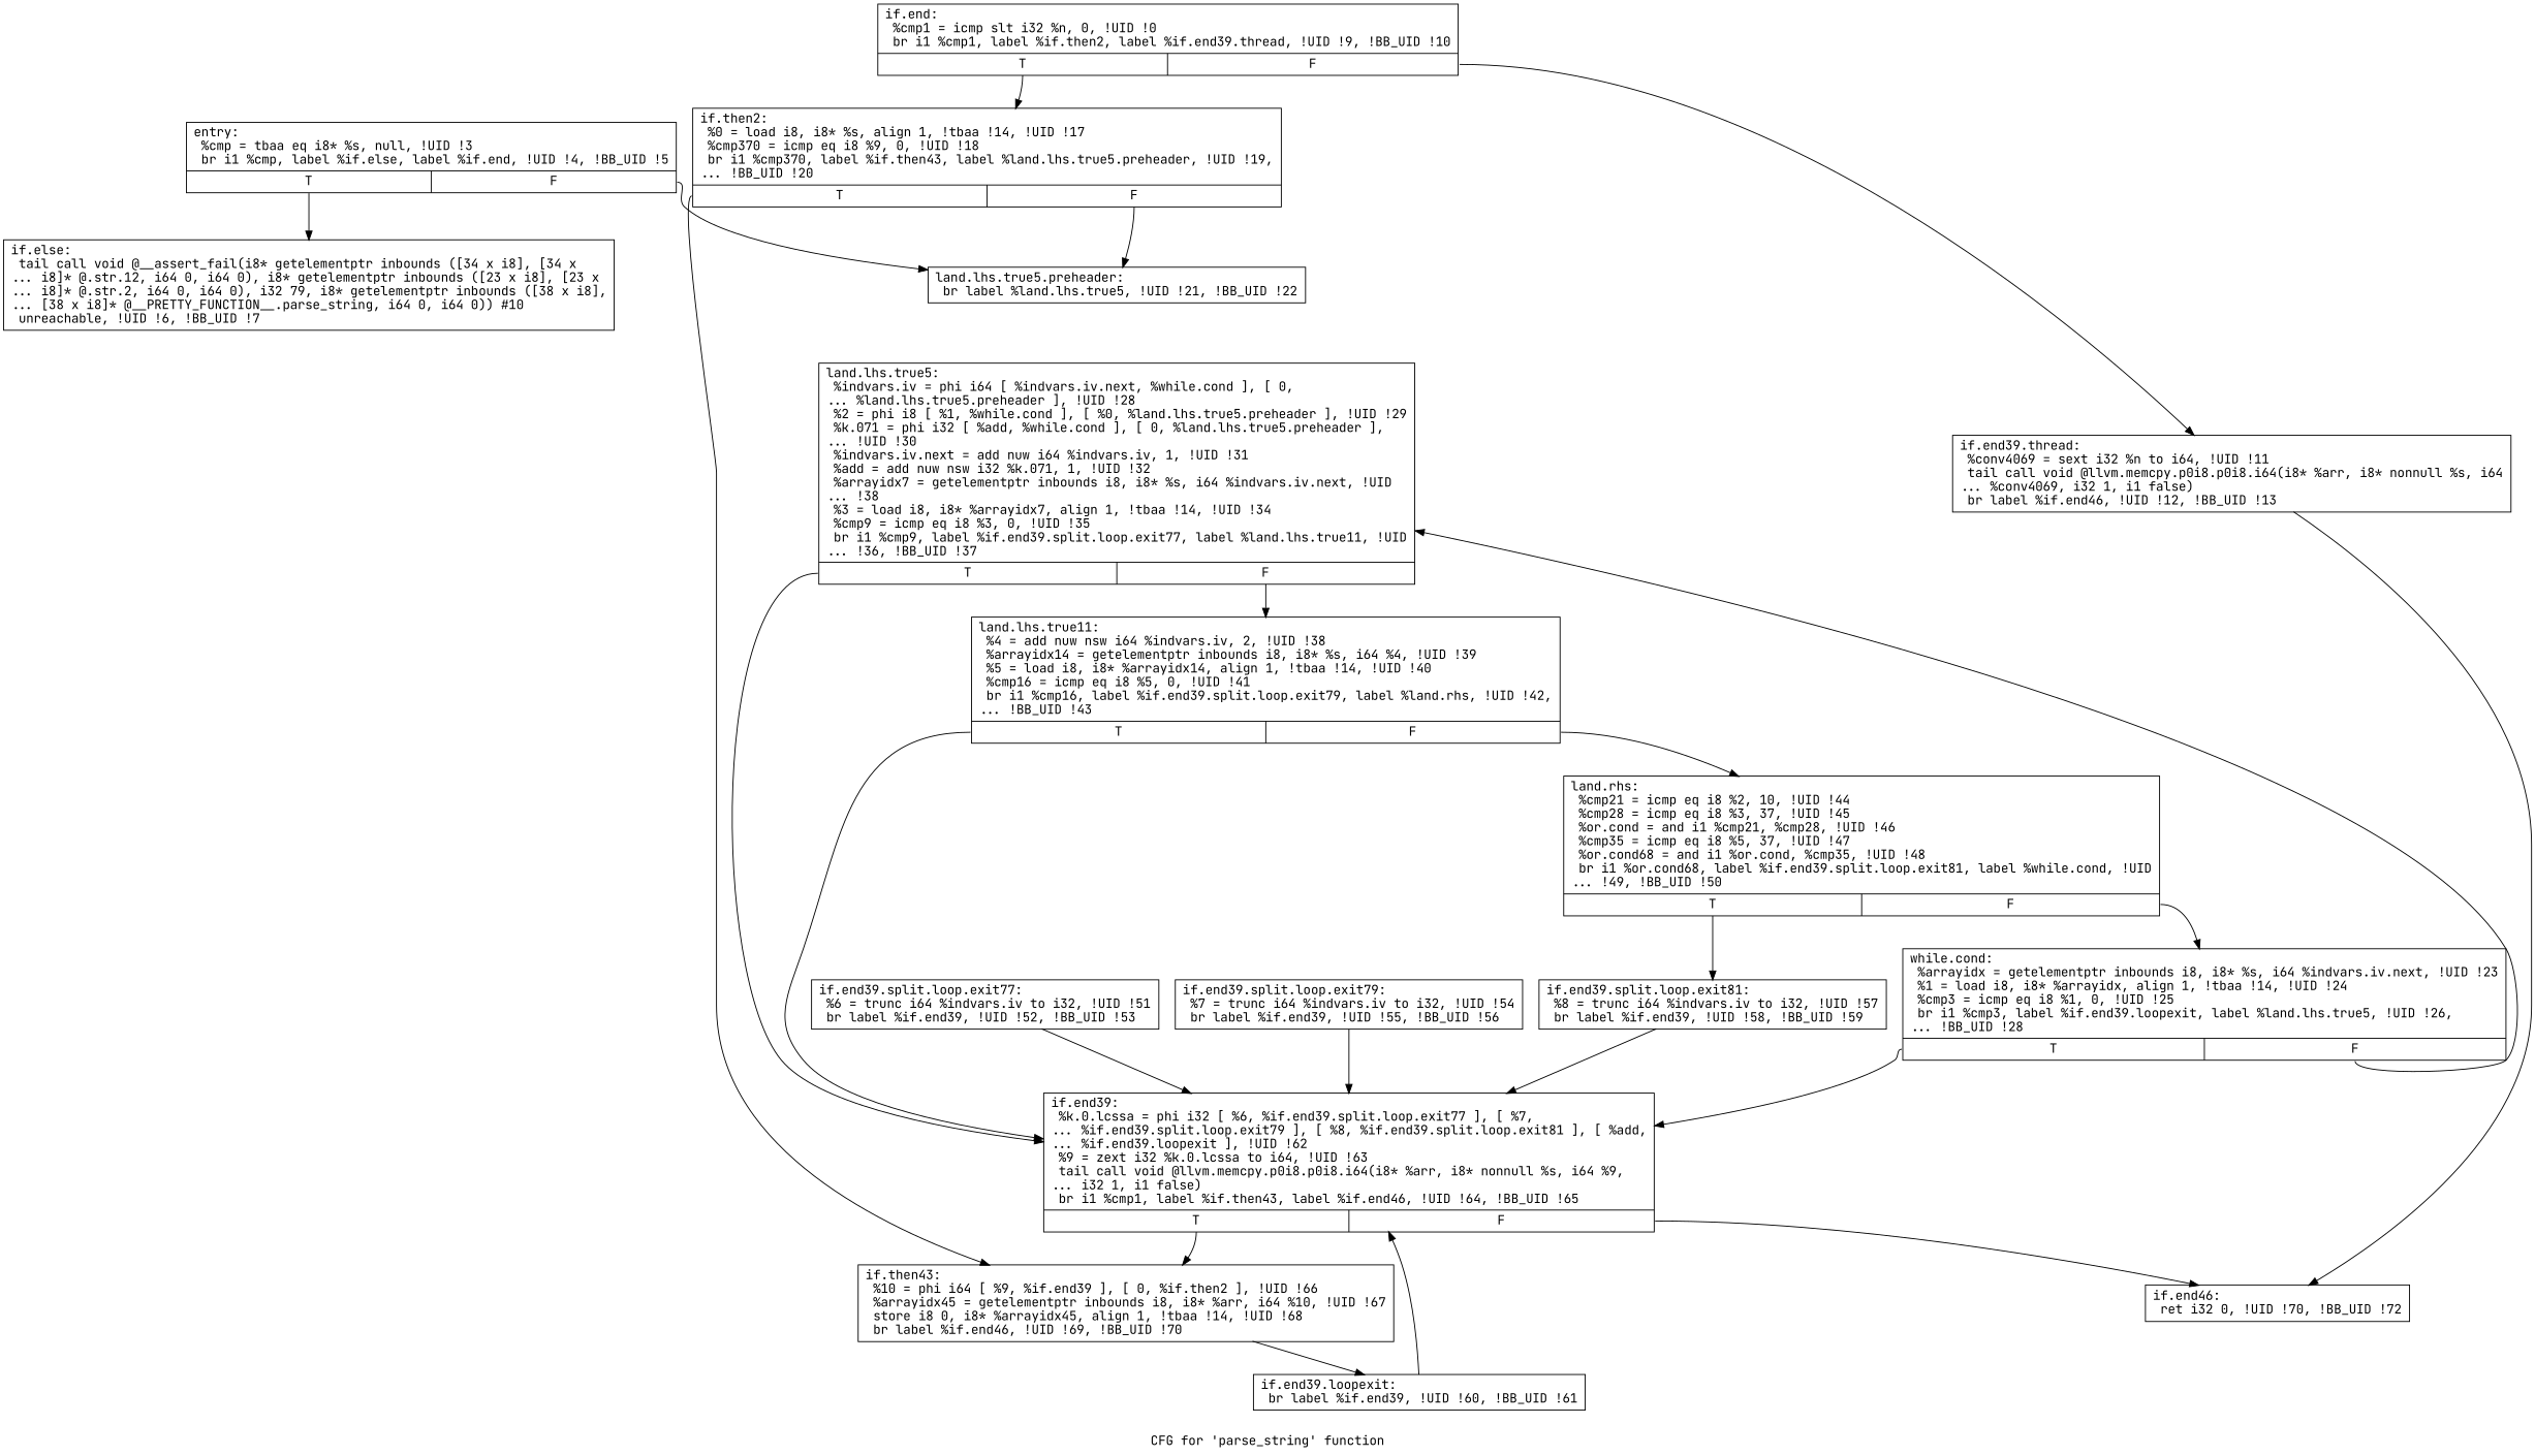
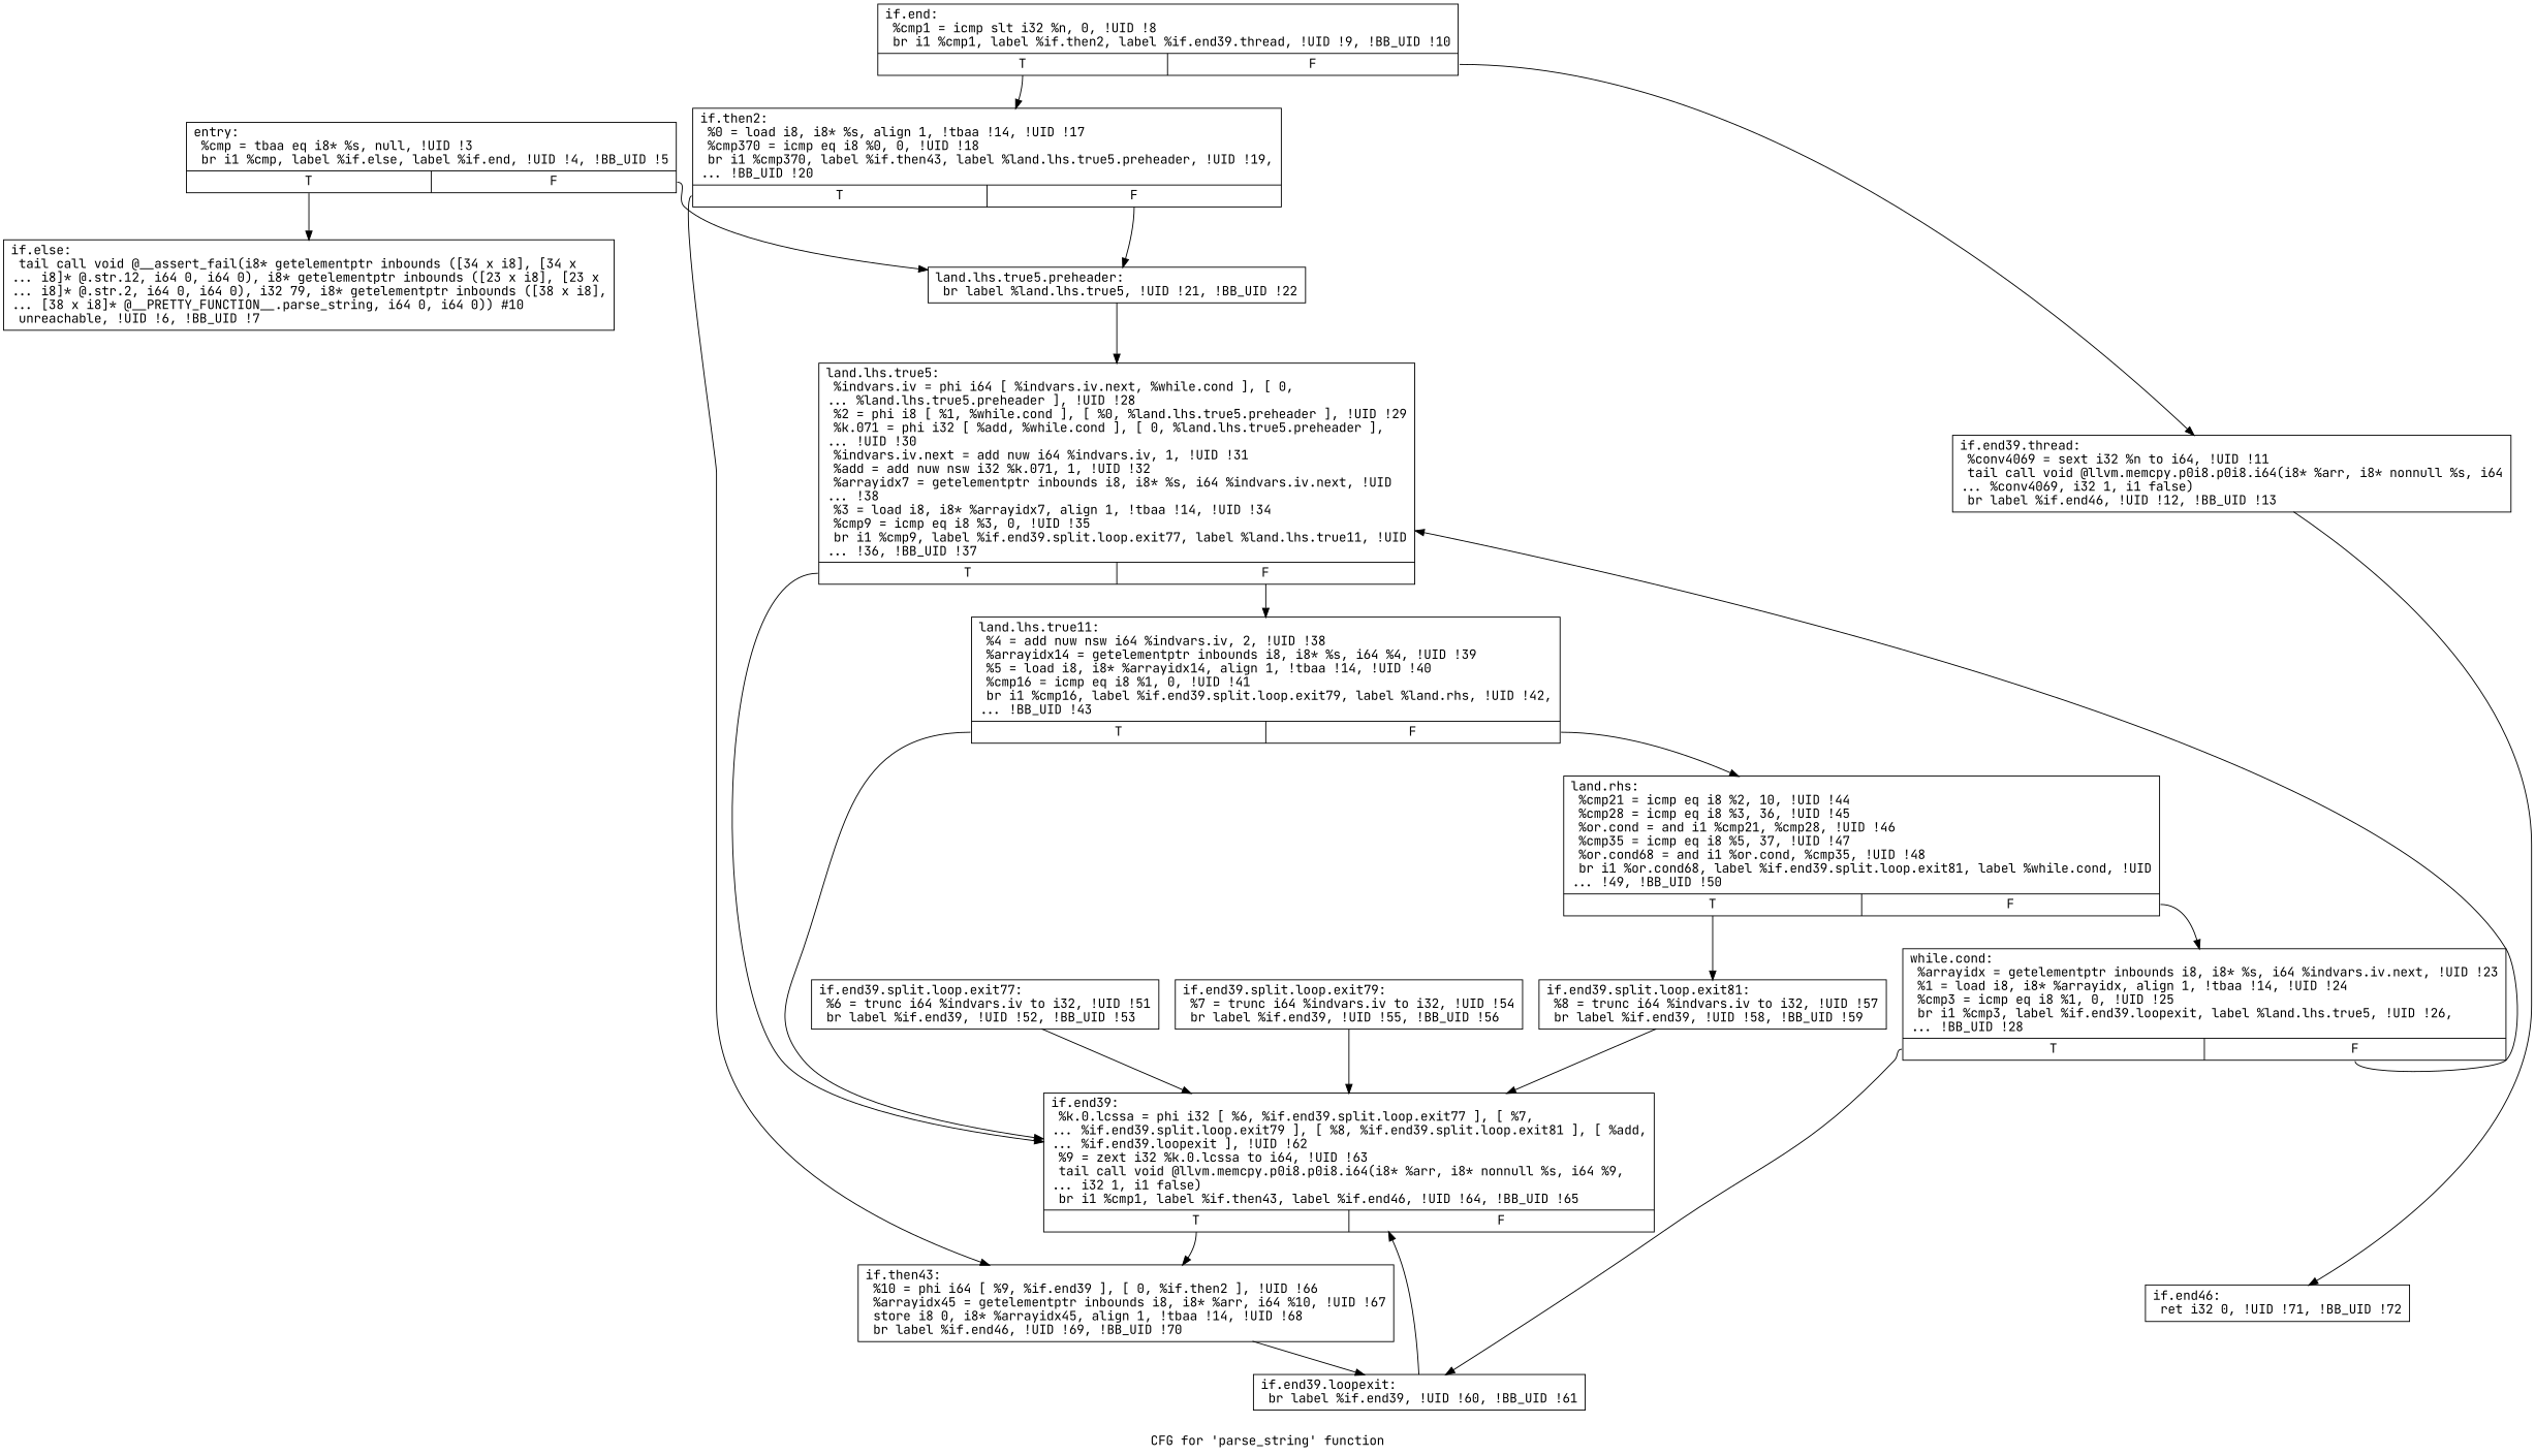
  digraph {
    fontname="JetBrains Mono"
    label="CFG for 'parse_string' function"
    node [fontname="JetBrains Mono" shape=record]
    edge [fontname="JetBrains Mono" tailport=s0]
    n1 [label="{entry:\l  %cmp = tbaa eq i8* %s, null, !UID !3\l  br i1 %cmp, label %if.else, label %if.end, !UID !4, !BB_UID !5\l|{<s0>T|<s1>F}}"]
    n2 [label="{if.else:                                          \l  tail call void @__assert_fail(i8* getelementptr inbounds ([34 x i8], [34 x\l... i8]* @.str.12, i64 0, i64 0), i8* getelementptr inbounds ([23 x i8], [23 x\l... i8]* @.str.2, i64 0, i64 0), i32 79, i8* getelementptr inbounds ([38 x i8],\l... [38 x i8]* @__PRETTY_FUNCTION__.parse_string, i64 0, i64 0)) #10\l  unreachable, !UID !6, !BB_UID !7\l}"]
    n3 [label="{land.lhs.true5.preheader:                         \l  br label %land.lhs.true5, !UID !21, !BB_UID !22\l}"]
-   n4 [label="{if.end:                                           \l  %cmp1 = icmp slt i32 %n, 0, !UID !0\l  br i1 %cmp1, label %if.then2, label %if.end39.thread, !UID !9, !BB_UID !10\l|{<s0>T|<s1>F}}"]
-   n5 [label="{if.then2:                                         \l  %0 = load i8, i8* %s, align 1, !tbaa !14, !UID !17\l  %cmp370 = icmp eq i8 %9, 0, !UID !18\l  br i1 %cmp370, label %if.then43, label %land.lhs.true5.preheader, !UID !19,\l... !BB_UID !20\l|{<s0>T|<s1>F}}"]
+   n4 [label="{if.end:                                           \l  %cmp1 = icmp slt i32 %n, 0, !UID !8\l  br i1 %cmp1, label %if.then2, label %if.end39.thread, !UID !9, !BB_UID !10\l|{<s0>T|<s1>F}}"]
+   n5 [label="{if.then2:                                         \l  %0 = load i8, i8* %s, align 1, !tbaa !14, !UID !17\l  %cmp370 = icmp eq i8 %0, 0, !UID !18\l  br i1 %cmp370, label %if.then43, label %land.lhs.true5.preheader, !UID !19,\l... !BB_UID !20\l|{<s0>T|<s1>F}}"]
    n6 [label="{if.end39.thread:                                  \l  %conv4069 = sext i32 %n to i64, !UID !11\l  tail call void @llvm.memcpy.p0i8.p0i8.i64(i8* %arr, i8* nonnull %s, i64\l... %conv4069, i32 1, i1 false)\l  br label %if.end46, !UID !12, !BB_UID !13\l}"]
    n7 [label="{if.then43:                                        \l  %10 = phi i64 [ %9, %if.end39 ], [ 0, %if.then2 ], !UID !66\l  %arrayidx45 = getelementptr inbounds i8, i8* %arr, i64 %10, !UID !67\l  store i8 0, i8* %arrayidx45, align 1, !tbaa !14, !UID !68\l  br label %if.end46, !UID !69, !BB_UID !70\l}"]
-   n8 [label="{if.end46:                                         \l  ret i32 0, !UID !70, !BB_UID !72\l}"]
+   n8 [label="{if.end46:                                         \l  ret i32 0, !UID !71, !BB_UID !72\l}"]
    n9 [label="{if.end39.loopexit:                                \l  br label %if.end39, !UID !60, !BB_UID !61\l}"]
    n10 [label="{land.lhs.true5:                                   \l  %indvars.iv = phi i64 [ %indvars.iv.next, %while.cond ], [ 0,\l... %land.lhs.true5.preheader ], !UID !28\l  %2 = phi i8 [ %1, %while.cond ], [ %0, %land.lhs.true5.preheader ], !UID !29\l  %k.071 = phi i32 [ %add, %while.cond ], [ 0, %land.lhs.true5.preheader ],\l... !UID !30\l  %indvars.iv.next = add nuw i64 %indvars.iv, 1, !UID !31\l  %add = add nuw nsw i32 %k.071, 1, !UID !32\l  %arrayidx7 = getelementptr inbounds i8, i8* %s, i64 %indvars.iv.next, !UID\l... !38\l  %3 = load i8, i8* %arrayidx7, align 1, !tbaa !14, !UID !34\l  %cmp9 = icmp eq i8 %3, 0, !UID !35\l  br i1 %cmp9, label %if.end39.split.loop.exit77, label %land.lhs.true11, !UID\l... !36, !BB_UID !37\l|{<s0>T|<s1>F}}"]
-   n11 [label="{land.lhs.true11:                                  \l  %4 = add nuw nsw i64 %indvars.iv, 2, !UID !38\l  %arrayidx14 = getelementptr inbounds i8, i8* %s, i64 %4, !UID !39\l  %5 = load i8, i8* %arrayidx14, align 1, !tbaa !14, !UID !40\l  %cmp16 = icmp eq i8 %5, 0, !UID !41\l  br i1 %cmp16, label %if.end39.split.loop.exit79, label %land.rhs, !UID !42,\l... !BB_UID !43\l|{<s0>T|<s1>F}}"]
+   n11 [label="{land.lhs.true11:                                  \l  %4 = add nuw nsw i64 %indvars.iv, 2, !UID !38\l  %arrayidx14 = getelementptr inbounds i8, i8* %s, i64 %4, !UID !39\l  %5 = load i8, i8* %arrayidx14, align 1, !tbaa !14, !UID !40\l  %cmp16 = icmp eq i8 %1, 0, !UID !41\l  br i1 %cmp16, label %if.end39.split.loop.exit79, label %land.rhs, !UID !42,\l... !BB_UID !43\l|{<s0>T|<s1>F}}"]
    n12 [label="{if.end39:                                         \l  %k.0.lcssa = phi i32 [ %6, %if.end39.split.loop.exit77 ], [ %7,\l... %if.end39.split.loop.exit79 ], [ %8, %if.end39.split.loop.exit81 ], [ %add,\l... %if.end39.loopexit ], !UID !62\l  %9 = zext i32 %k.0.lcssa to i64, !UID !63\l  tail call void @llvm.memcpy.p0i8.p0i8.i64(i8* %arr, i8* nonnull %s, i64 %9,\l... i32 1, i1 false)\l  br i1 %cmp1, label %if.then43, label %if.end46, !UID !64, !BB_UID !65\l|{<s0>T|<s1>F}}"]
    n13 [label="{if.end39.split.loop.exit77:                       \l  %6 = trunc i64 %indvars.iv to i32, !UID !51\l  br label %if.end39, !UID !52, !BB_UID !53\l}"]
-   n14 [label="{land.rhs:                                         \l  %cmp21 = icmp eq i8 %2, 10, !UID !44\l  %cmp28 = icmp eq i8 %3, 37, !UID !45\l  %or.cond = and i1 %cmp21, %cmp28, !UID !46\l  %cmp35 = icmp eq i8 %5, 37, !UID !47\l  %or.cond68 = and i1 %or.cond, %cmp35, !UID !48\l  br i1 %or.cond68, label %if.end39.split.loop.exit81, label %while.cond, !UID\l... !49, !BB_UID !50\l|{<s0>T|<s1>F}}"]
+   n14 [label="{land.rhs:                                         \l  %cmp21 = icmp eq i8 %2, 10, !UID !44\l  %cmp28 = icmp eq i8 %3, 36, !UID !45\l  %or.cond = and i1 %cmp21, %cmp28, !UID !46\l  %cmp35 = icmp eq i8 %5, 37, !UID !47\l  %or.cond68 = and i1 %or.cond, %cmp35, !UID !48\l  br i1 %or.cond68, label %if.end39.split.loop.exit81, label %while.cond, !UID\l... !49, !BB_UID !50\l|{<s0>T|<s1>F}}"]
    n15 [label="{while.cond:                                       \l  %arrayidx = getelementptr inbounds i8, i8* %s, i64 %indvars.iv.next, !UID !23\l  %1 = load i8, i8* %arrayidx, align 1, !tbaa !14, !UID !24\l  %cmp3 = icmp eq i8 %1, 0, !UID !25\l  br i1 %cmp3, label %if.end39.loopexit, label %land.lhs.true5, !UID !26,\l... !BB_UID !28\l|{<s0>T|<s1>F}}"]
    n16 [label="{if.end39.split.loop.exit79:                       \l  %7 = trunc i64 %indvars.iv to i32, !UID !54\l  br label %if.end39, !UID !55, !BB_UID !56\l}"]
    n17 [label="{if.end39.split.loop.exit81:                       \l  %8 = trunc i64 %indvars.iv to i32, !UID !57\l  br label %if.end39, !UID !58, !BB_UID !59\l}"]
    n1 -> n2
    n1 -> n3 [tailport=s1]
+   n3 -> n10
    n4 -> n5
    n4 -> n6 [tailport=s1]
    n5 -> n3 [tailport=s1]
    n5 -> n7
    n6 -> n8
    n7 -> n9
    n9 -> n12
    n10 -> n11 [tailport=s1]
    n10 -> n12
    n11 -> n12
    n11 -> n14 [tailport=s1]
    n12 -> n7
-   n12 -> n8 [tailport=s1]
    n13 -> n12
    n14 -> n15 [tailport=s1]
    n14 -> n17
-   n15 -> n12
+   n15 -> n9
    n15 -> n10 [tailport=s1]
    n16 -> n12
    n17 -> n12
  }
